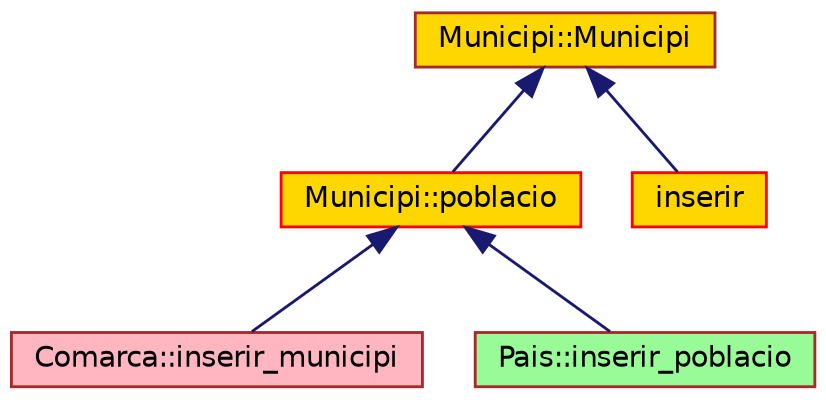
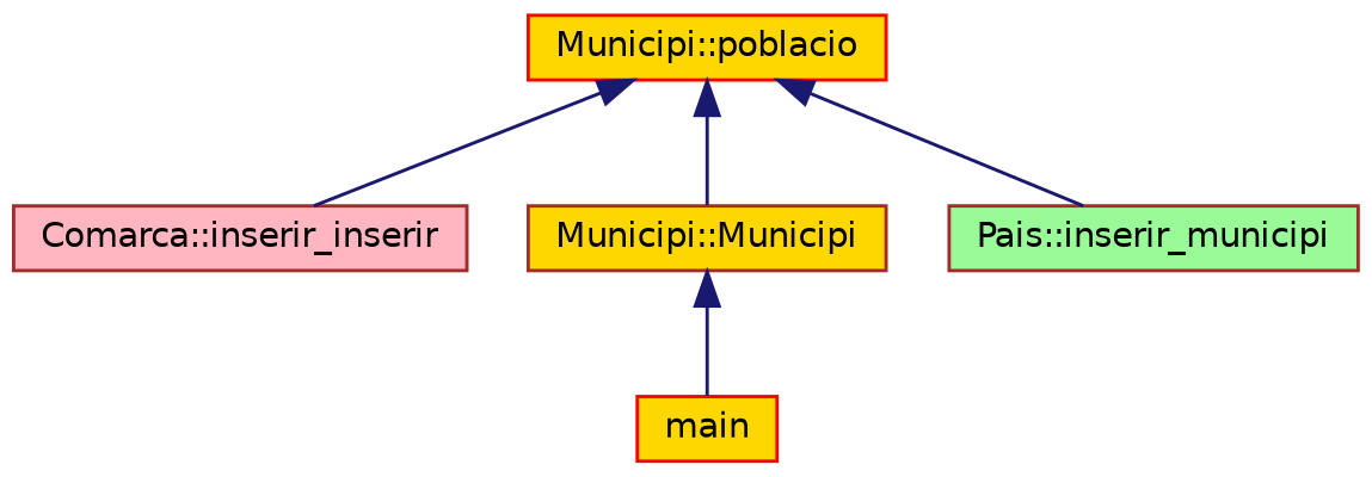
  digraph {
    rankdir=TB
    node [color=brown fillcolor=gold fontname=Helvetica fontsize=10 shape=record style=filled]
    edge [color=midnightblue dir=back fontname=Helvetica fontsize=10 labelfontname=Helvetica labelfontsize=10 style=solid]
    n1 [color=red fontcolor=black height=0.2 label="Municipi::poblacio" width=0.4]
-   n2 [fillcolor=lightpink height=0.2 label="Comarca::inserir_municipi" width=0.4]
+   n2 [fillcolor=lightpink height=0.2 label="Comarca::inserir_inserir" width=0.4]
    n3 [height=0.2 label="Municipi::Municipi" width=0.4]
-   n4 [fillcolor=palegreen height=0.2 label="Pais::inserir_poblacio" width=0.4]
-   n5 [color=red height=0.2 label=inserir width=0.4]
+   n4 [fillcolor=palegreen height=0.2 label="Pais::inserir_municipi" width=0.4]
+   n5 [color=red height=0.2 label=main width=0.4]
    n1 -> n2
-   n3 -> n1
+   n1 -> n3
    n1 -> n4
    n3 -> n5
  }
